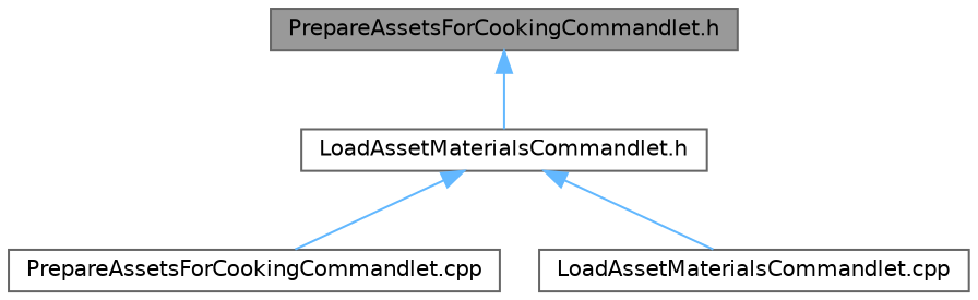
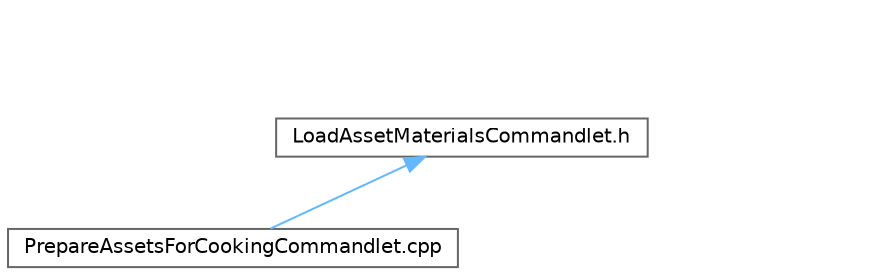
  digraph {
    node [color=grey40 fillcolor=white fontname=Helvetica fontsize=10 shape=box style=filled]
    edge [color=steelblue1 dir=back fontname=Helvetica fontsize=10 labelfontname=Helvetica labelfontsize=10 style=solid]
-   n1 [color=gray40 fillcolor=grey60 fontcolor=black height=0.2 label="PrepareAssetsForCookingCommandlet.h" width=0.4]
    n2 [height=0.2 label="LoadAssetMaterialsCommandlet.h" width=0.4]
    n3 [height=0.2 label="PrepareAssetsForCookingCommandlet.cpp" width=0.4]
-   n4 [height=0.2 label="LoadAssetMaterialsCommandlet.cpp" width=0.4]
-   n1 -> n2
    n2 -> n3
-   n2 -> n4
  }
